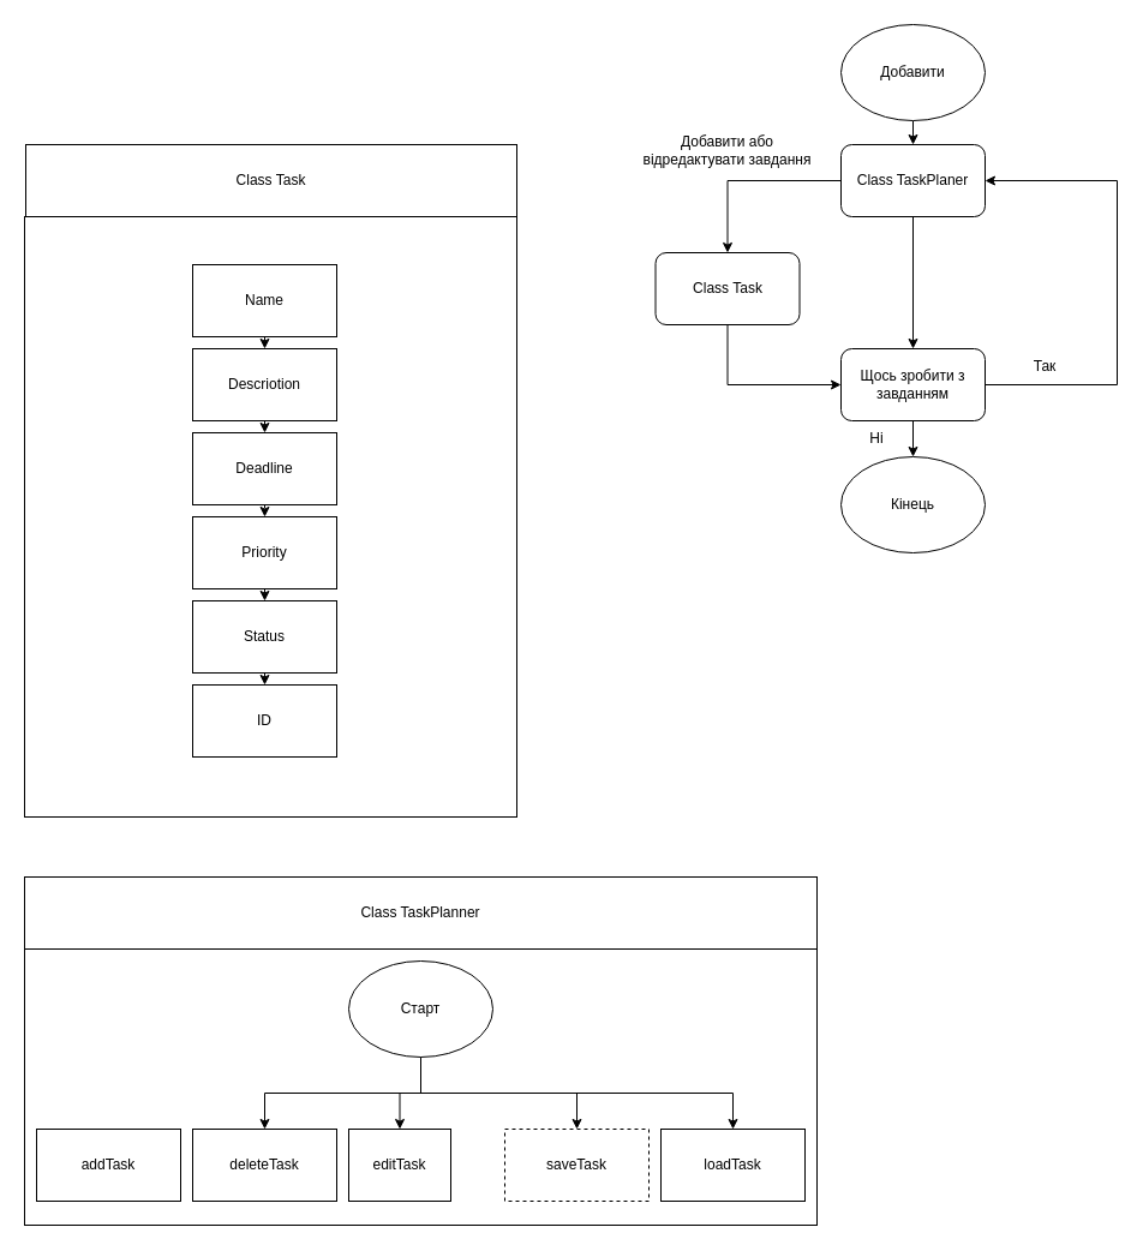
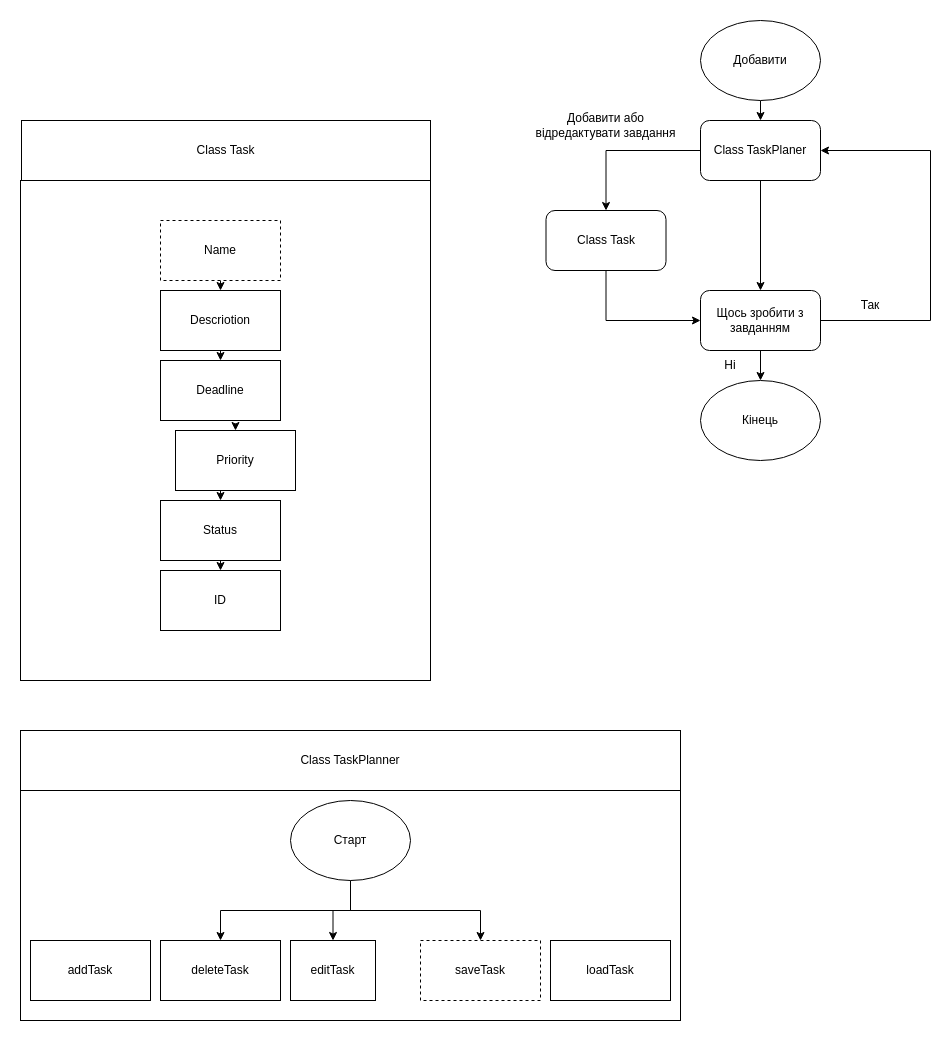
  <mxCell id="0" />
  <mxCell id="1" parent="0" />
  <mxCell id="2" value="" style="rounded=0;whiteSpace=wrap;html=1;" parent="1" vertex="1"><mxGeometry x="20" y="180" width="410" height="500" as="geometry" /></mxCell>
  <mxCell id="3" style="edgeStyle=orthogonalEdgeStyle;rounded=0;orthogonalLoop=1;jettySize=auto;html=1;exitX=0.5;exitY=1;exitDx=0;exitDy=0;entryX=0.5;entryY=0;entryDx=0;entryDy=0;" parent="1" source="4" target="6" edge="1"><mxGeometry relative="1" as="geometry" /></mxCell>
- <mxCell id="4" value="Name" style="rounded=0;whiteSpace=wrap;html=1;" parent="1" vertex="1"><mxGeometry x="160" y="220" width="120" height="60" as="geometry" /></mxCell>
+ <mxCell id="4" value="Name" style="rounded=0;whiteSpace=wrap;html=1;dashed=1;" parent="1" vertex="1"><mxGeometry x="160" y="220" width="120" height="60" as="geometry" /></mxCell>
  <mxCell id="5" style="edgeStyle=orthogonalEdgeStyle;rounded=0;orthogonalLoop=1;jettySize=auto;html=1;exitX=0.5;exitY=1;exitDx=0;exitDy=0;entryX=0.5;entryY=0;entryDx=0;entryDy=0;" parent="1" source="6" target="8" edge="1"><mxGeometry relative="1" as="geometry" /></mxCell>
  <mxCell id="6" value="Descriotion" style="rounded=0;whiteSpace=wrap;html=1;" parent="1" vertex="1"><mxGeometry x="160" y="290" width="120" height="60" as="geometry" /></mxCell>
  <mxCell id="7" style="edgeStyle=orthogonalEdgeStyle;rounded=0;orthogonalLoop=1;jettySize=auto;html=1;exitX=0.5;exitY=1;exitDx=0;exitDy=0;entryX=0.5;entryY=0;entryDx=0;entryDy=0;dashed=1;" parent="1" source="8" target="10" edge="1"><mxGeometry relative="1" as="geometry" /></mxCell>
  <mxCell id="8" value="Deadline" style="rounded=0;whiteSpace=wrap;html=1;" parent="1" vertex="1"><mxGeometry x="160" y="360" width="120" height="60" as="geometry" /></mxCell>
  <mxCell id="9" style="edgeStyle=orthogonalEdgeStyle;rounded=0;orthogonalLoop=1;jettySize=auto;html=1;exitX=0.5;exitY=1;exitDx=0;exitDy=0;entryX=0.5;entryY=0;entryDx=0;entryDy=0;" parent="1" source="10" target="12" edge="1"><mxGeometry relative="1" as="geometry" /></mxCell>
- <mxCell id="10" value="Priority" style="rounded=0;whiteSpace=wrap;html=1;" parent="1" vertex="1"><mxGeometry x="160" y="430" width="120" height="60" as="geometry" /></mxCell>
+ <mxCell id="10" value="Priority" style="rounded=0;whiteSpace=wrap;html=1;" parent="1" vertex="1"><mxGeometry x="175" y="430" width="120" height="60" as="geometry" /></mxCell>
  <mxCell id="11" style="edgeStyle=orthogonalEdgeStyle;rounded=0;orthogonalLoop=1;jettySize=auto;html=1;exitX=0.5;exitY=1;exitDx=0;exitDy=0;entryX=0.5;entryY=0;entryDx=0;entryDy=0;" edge="1" parent="1" source="12" target="40"><mxGeometry relative="1" as="geometry" /></mxCell>
  <mxCell id="12" value="Status" style="rounded=0;whiteSpace=wrap;html=1;" parent="1" vertex="1"><mxGeometry x="160" y="500" width="120" height="60" as="geometry" /></mxCell>
  <mxCell id="13" value="Class Task" style="rounded=0;whiteSpace=wrap;html=1;" parent="1" vertex="1"><mxGeometry x="21" y="120" width="409" height="60" as="geometry" /></mxCell>
  <mxCell id="14" value="" style="rounded=0;whiteSpace=wrap;html=1;" parent="1" vertex="1"><mxGeometry x="20" y="790" width="660" height="230" as="geometry" /></mxCell>
  <mxCell id="15" value="Class TaskPlanner" style="rounded=0;whiteSpace=wrap;html=1;" parent="1" vertex="1"><mxGeometry x="20" y="730" width="660" height="60" as="geometry" /></mxCell>
  <mxCell id="16" value="addTask" style="rounded=0;whiteSpace=wrap;html=1;" parent="1" vertex="1"><mxGeometry x="30" y="940" width="120" height="60" as="geometry" /></mxCell>
  <mxCell id="17" value="deleteTask" style="rounded=0;whiteSpace=wrap;html=1;" parent="1" vertex="1"><mxGeometry x="160" y="940" width="120" height="60" as="geometry" /></mxCell>
  <mxCell id="18" value="editTask" style="rounded=0;whiteSpace=wrap;html=1;" parent="1" vertex="1"><mxGeometry x="290" y="940" width="85" height="60" as="geometry" /></mxCell>
  <mxCell id="19" value="saveTask" style="rounded=0;whiteSpace=wrap;html=1;dashed=1;" parent="1" vertex="1"><mxGeometry x="420" y="940" width="120" height="60" as="geometry" /></mxCell>
  <mxCell id="20" value="loadTask" style="rounded=0;whiteSpace=wrap;html=1;" parent="1" vertex="1"><mxGeometry x="550" y="940" width="120" height="60" as="geometry" /></mxCell>
  <mxCell id="21" style="edgeStyle=orthogonalEdgeStyle;rounded=0;orthogonalLoop=1;jettySize=auto;html=1;exitX=0.5;exitY=1;exitDx=0;exitDy=0;entryX=0.5;entryY=0;entryDx=0;entryDy=0;" parent="1" source="25" target="17" edge="1"><mxGeometry relative="1" as="geometry" /></mxCell>
  <mxCell id="22" style="edgeStyle=orthogonalEdgeStyle;rounded=0;orthogonalLoop=1;jettySize=auto;html=1;exitX=0.5;exitY=1;exitDx=0;exitDy=0;entryX=0.5;entryY=0;entryDx=0;entryDy=0;" parent="1" source="25" target="18" edge="1"><mxGeometry relative="1" as="geometry" /></mxCell>
  <mxCell id="23" style="edgeStyle=orthogonalEdgeStyle;rounded=0;orthogonalLoop=1;jettySize=auto;html=1;exitX=0.5;exitY=1;exitDx=0;exitDy=0;" parent="1" source="25" target="19" edge="1"><mxGeometry relative="1" as="geometry" /></mxCell>
- <mxCell id="24" style="edgeStyle=orthogonalEdgeStyle;rounded=0;orthogonalLoop=1;jettySize=auto;html=1;exitX=0.5;exitY=1;exitDx=0;exitDy=0;" parent="1" source="25" target="20" edge="1"><mxGeometry relative="1" as="geometry" /></mxCell>
  <mxCell id="25" value="Cтарт" style="ellipse;whiteSpace=wrap;html=1;" parent="1" vertex="1"><mxGeometry x="290" y="800" width="120" height="80" as="geometry" /></mxCell>
  <mxCell id="26" style="edgeStyle=orthogonalEdgeStyle;rounded=0;orthogonalLoop=1;jettySize=auto;html=1;exitX=0.5;exitY=1;exitDx=0;exitDy=0;entryX=0.5;entryY=0;entryDx=0;entryDy=0;" parent="1" source="28" target="33" edge="1"><mxGeometry relative="1" as="geometry" /></mxCell>
  <mxCell id="27" style="edgeStyle=orthogonalEdgeStyle;rounded=0;orthogonalLoop=1;jettySize=auto;html=1;exitX=0;exitY=0.5;exitDx=0;exitDy=0;entryX=0.5;entryY=0;entryDx=0;entryDy=0;" parent="1" source="28" target="31" edge="1"><mxGeometry relative="1" as="geometry" /></mxCell>
  <mxCell id="28" value="Class TaskPlaner" style="rounded=1;whiteSpace=wrap;html=1;" parent="1" vertex="1"><mxGeometry x="700" y="120" width="120" height="60" as="geometry" /></mxCell>
  <mxCell id="29" style="edgeStyle=orthogonalEdgeStyle;rounded=0;orthogonalLoop=1;jettySize=auto;html=1;exitX=1;exitY=0.5;exitDx=0;exitDy=0;entryX=1;entryY=0.5;entryDx=0;entryDy=0;" parent="1" source="33" target="28" edge="1"><mxGeometry relative="1" as="geometry"><mxPoint x="910" y="140" as="targetPoint" /><Array as="points"><mxPoint x="930" y="320" /><mxPoint x="930" y="150" /></Array></mxGeometry></mxCell>
  <mxCell id="30" style="edgeStyle=orthogonalEdgeStyle;rounded=0;orthogonalLoop=1;jettySize=auto;html=1;exitX=0.5;exitY=1;exitDx=0;exitDy=0;entryX=0;entryY=0.5;entryDx=0;entryDy=0;" parent="1" source="31" target="33" edge="1"><mxGeometry relative="1" as="geometry" /></mxCell>
  <mxCell id="31" value="Class Task" style="rounded=1;whiteSpace=wrap;html=1;" parent="1" vertex="1"><mxGeometry x="545.5" y="210" width="120" height="60" as="geometry" /></mxCell>
  <mxCell id="32" style="edgeStyle=orthogonalEdgeStyle;rounded=0;orthogonalLoop=1;jettySize=auto;html=1;exitX=0.5;exitY=1;exitDx=0;exitDy=0;entryX=0.5;entryY=0;entryDx=0;entryDy=0;" parent="1" source="33" target="38" edge="1"><mxGeometry relative="1" as="geometry" /></mxCell>
  <mxCell id="33" value="Щось зробити з завданням" style="whiteSpace=wrap;html=1;rounded=1;" parent="1" vertex="1"><mxGeometry x="700" y="290" width="120" height="60" as="geometry" /></mxCell>
  <mxCell id="34" style="edgeStyle=orthogonalEdgeStyle;rounded=0;orthogonalLoop=1;jettySize=auto;html=1;exitX=0.5;exitY=1;exitDx=0;exitDy=0;entryX=0.5;entryY=0;entryDx=0;entryDy=0;" parent="1" source="35" target="28" edge="1"><mxGeometry relative="1" as="geometry" /></mxCell>
  <mxCell id="35" value="Добавити" style="ellipse;whiteSpace=wrap;html=1;" parent="1" vertex="1"><mxGeometry x="700" y="20" width="120" height="80" as="geometry" /></mxCell>
  <mxCell id="36" value="Так" style="text;html=1;strokeColor=none;fillColor=none;align=center;verticalAlign=middle;whiteSpace=wrap;rounded=0;" parent="1" vertex="1"><mxGeometry x="840" y="290" width="60" height="30" as="geometry" /></mxCell>
  <mxCell id="37" value="Ні" style="text;html=1;strokeColor=none;fillColor=none;align=center;verticalAlign=middle;whiteSpace=wrap;rounded=0;" parent="1" vertex="1"><mxGeometry x="700" y="350" width="60" height="30" as="geometry" /></mxCell>
  <mxCell id="38" value="Кінець" style="ellipse;whiteSpace=wrap;html=1;" parent="1" vertex="1"><mxGeometry x="700" y="380" width="120" height="80" as="geometry" /></mxCell>
  <mxCell id="39" value="Добавити або відредактувати завдання" style="text;html=1;strokeColor=none;fillColor=none;align=center;verticalAlign=middle;whiteSpace=wrap;rounded=0;" parent="1" vertex="1"><mxGeometry x="530" y="110" width="151" height="30" as="geometry" /></mxCell>
  <mxCell id="40" value="ID" style="rounded=0;whiteSpace=wrap;html=1;" vertex="1" parent="1"><mxGeometry x="160" y="570" width="120" height="60" as="geometry" /></mxCell>
